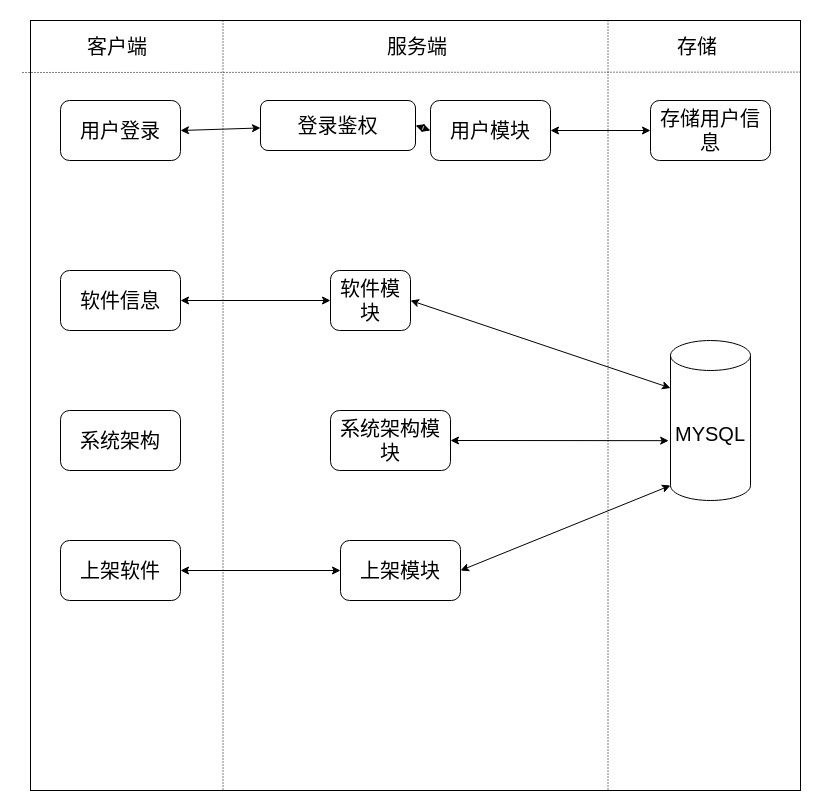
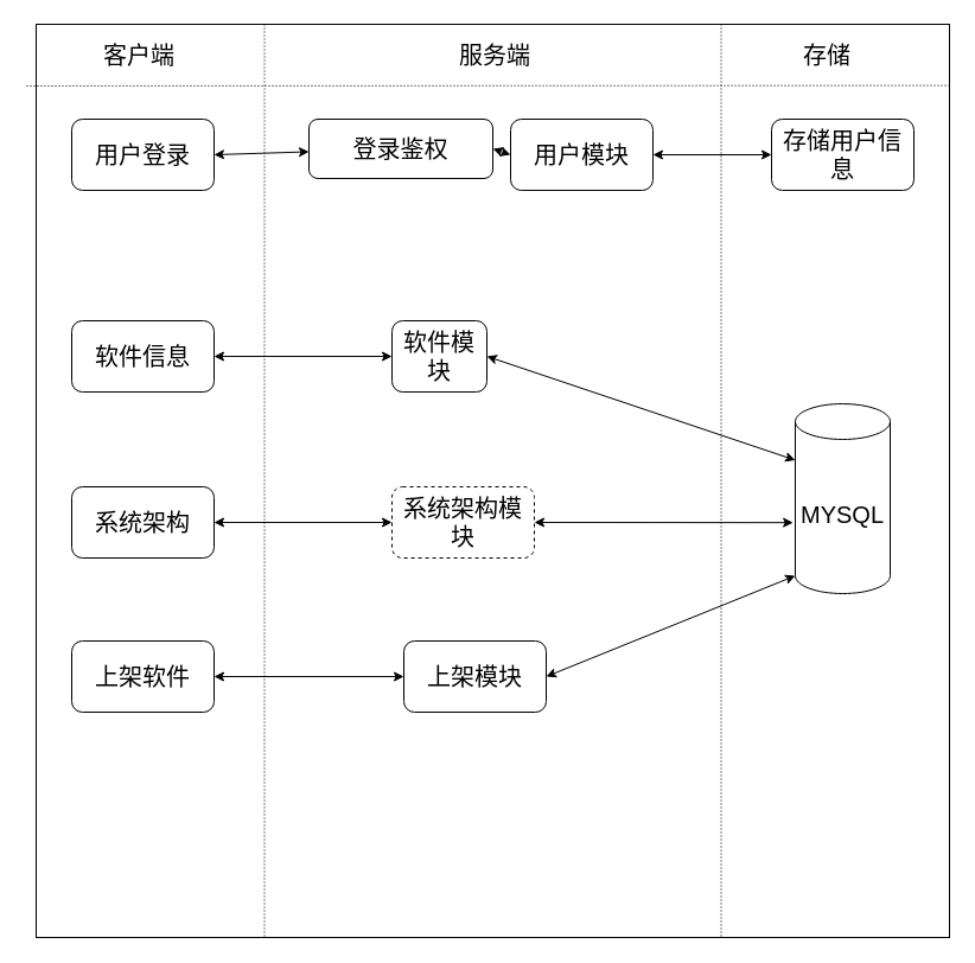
  <mxCell id="0" />
  <mxCell id="1" parent="0" />
  <mxCell id="2" value="" style="whiteSpace=wrap;html=1;aspect=fixed;" vertex="1" parent="1"><mxGeometry x="30" y="20" width="770" height="770" as="geometry" /></mxCell>
  <mxCell id="3" value="" style="endArrow=none;html=1;rounded=0;dashed=1;dashPattern=1 2;exitX=1;exitY=0.067;exitDx=0;exitDy=0;exitPerimeter=0;" edge="1" parent="1" source="2"><mxGeometry relative="1" as="geometry"><mxPoint x="340" y="430" as="sourcePoint" /><mxPoint x="20" y="72" as="targetPoint" /></mxGeometry></mxCell>
  <mxCell id="4" value="" style="endArrow=none;html=1;rounded=0;dashed=1;dashPattern=1 2;exitX=0.25;exitY=0;exitDx=0;exitDy=0;entryX=0.25;entryY=1;entryDx=0;entryDy=0;" edge="1" parent="1" source="2" target="2"><mxGeometry relative="1" as="geometry"><mxPoint x="310" y="330" as="sourcePoint" /><mxPoint x="230" y="790" as="targetPoint" /></mxGeometry></mxCell>
  <mxCell id="5" value="" style="endArrow=none;html=1;rounded=0;dashed=1;dashPattern=1 2;exitX=0.75;exitY=0;exitDx=0;exitDy=0;entryX=0.75;entryY=1;entryDx=0;entryDy=0;" edge="1" parent="1" source="2" target="2"><mxGeometry relative="1" as="geometry"><mxPoint x="390" y="340" as="sourcePoint" /><mxPoint x="550" y="340" as="targetPoint" /></mxGeometry></mxCell>
  <mxCell id="6" value="客户端" style="text;strokeColor=none;fillColor=none;align=left;verticalAlign=middle;spacingLeft=4;spacingRight=4;overflow=hidden;points=[[0,0.5],[1,0.5]];portConstraint=eastwest;rotatable=0;spacing=3;fontSize=20;" vertex="1" parent="1"><mxGeometry x="80" y="30" width="80" height="30" as="geometry" /></mxCell>
  <mxCell id="7" value="服务端" style="text;strokeColor=none;fillColor=none;align=left;verticalAlign=middle;spacingLeft=4;spacingRight=4;overflow=hidden;points=[[0,0.5],[1,0.5]];portConstraint=eastwest;rotatable=0;spacing=3;fontSize=20;" vertex="1" parent="1"><mxGeometry x="380" y="30" width="80" height="30" as="geometry" /></mxCell>
  <mxCell id="8" value="存储" style="text;strokeColor=none;fillColor=none;align=left;verticalAlign=middle;spacingLeft=4;spacingRight=4;overflow=hidden;points=[[0,0.5],[1,0.5]];portConstraint=eastwest;rotatable=0;spacing=3;fontSize=20;" vertex="1" parent="1"><mxGeometry x="670" y="30" width="80" height="30" as="geometry" /></mxCell>
  <mxCell id="9" value="用户登录" style="rounded=1;whiteSpace=wrap;html=1;fontSize=20;" vertex="1" parent="1"><mxGeometry x="60" y="100" width="120" height="60" as="geometry" /></mxCell>
  <mxCell id="10" value="登录鉴权" style="rounded=1;whiteSpace=wrap;html=1;fontSize=20;" vertex="1" parent="1"><mxGeometry x="260" y="100" width="155" height="50" as="geometry" /></mxCell>
  <mxCell id="11" value="用户模块" style="rounded=1;whiteSpace=wrap;html=1;fontSize=20;" vertex="1" parent="1"><mxGeometry x="430" y="100" width="120" height="60" as="geometry" /></mxCell>
  <mxCell id="12" value="存储用户信息" style="rounded=1;whiteSpace=wrap;html=1;fontSize=20;" vertex="1" parent="1"><mxGeometry x="650" y="100" width="120" height="60" as="geometry" /></mxCell>
  <mxCell id="13" value="MYSQL" style="shape=cylinder3;whiteSpace=wrap;html=1;boundedLbl=1;backgroundOutline=1;size=15;fontSize=20;" vertex="1" parent="1"><mxGeometry x="670" y="340" width="80" height="160" as="geometry" /></mxCell>
  <mxCell id="14" value="软件信息" style="rounded=1;whiteSpace=wrap;html=1;fontSize=20;" vertex="1" parent="1"><mxGeometry x="60" y="270" width="120" height="60" as="geometry" /></mxCell>
  <mxCell id="15" value="软件模块" style="rounded=1;whiteSpace=wrap;html=1;fontSize=20;" vertex="1" parent="1"><mxGeometry x="330" y="270" width="80" height="60" as="geometry" /></mxCell>
  <mxCell id="16" value="" style="endArrow=classic;startArrow=classic;html=1;rounded=0;fontSize=20;exitX=1;exitY=0.5;exitDx=0;exitDy=0;" edge="1" parent="1" source="9" target="10"><mxGeometry width="50" height="50" relative="1" as="geometry"><mxPoint x="380" y="370" as="sourcePoint" /><mxPoint x="430" y="320" as="targetPoint" /></mxGeometry></mxCell>
  <mxCell id="17" value="" style="endArrow=classic;startArrow=classic;html=1;rounded=0;fontSize=20;exitX=1;exitY=0.5;exitDx=0;exitDy=0;entryX=0;entryY=0.5;entryDx=0;entryDy=0;" edge="1" parent="1" source="11" target="12"><mxGeometry width="50" height="50" relative="1" as="geometry"><mxPoint x="380" y="370" as="sourcePoint" /><mxPoint x="430" y="320" as="targetPoint" /></mxGeometry></mxCell>
  <mxCell id="18" value="" style="endArrow=classic;startArrow=classic;html=1;rounded=0;fontSize=20;exitX=1;exitY=0.5;exitDx=0;exitDy=0;entryX=0;entryY=0.5;entryDx=0;entryDy=0;" edge="1" parent="1" source="10" target="11"><mxGeometry width="50" height="50" relative="1" as="geometry"><mxPoint x="380" y="370" as="sourcePoint" /><mxPoint x="430" y="320" as="targetPoint" /></mxGeometry></mxCell>
  <mxCell id="19" value="" style="endArrow=classic;startArrow=classic;html=1;rounded=0;fontSize=20;exitX=1;exitY=0.5;exitDx=0;exitDy=0;entryX=0;entryY=0.5;entryDx=0;entryDy=0;" edge="1" parent="1" source="14" target="15"><mxGeometry width="50" height="50" relative="1" as="geometry"><mxPoint x="380" y="370" as="sourcePoint" /><mxPoint x="430" y="320" as="targetPoint" /></mxGeometry></mxCell>
  <mxCell id="20" value="" style="endArrow=classic;startArrow=classic;html=1;rounded=0;fontSize=20;exitX=1;exitY=0.5;exitDx=0;exitDy=0;entryX=0;entryY=0;entryDx=0;entryDy=47.5;entryPerimeter=0;" edge="1" parent="1" source="15" target="13"><mxGeometry width="50" height="50" relative="1" as="geometry"><mxPoint x="380" y="370" as="sourcePoint" /><mxPoint x="430" y="320" as="targetPoint" /></mxGeometry></mxCell>
  <mxCell id="21" value="系统架构" style="rounded=1;whiteSpace=wrap;html=1;fontSize=20;" vertex="1" parent="1"><mxGeometry x="60" y="410" width="120" height="60" as="geometry" /></mxCell>
- <mxCell id="22" value="系统架构模块" style="rounded=1;whiteSpace=wrap;html=1;fontSize=20;" vertex="1" parent="1"><mxGeometry x="330" y="410" width="120" height="60" as="geometry" /></mxCell>
+ <mxCell id="22" value="系统架构模块" style="rounded=1;whiteSpace=wrap;html=1;fontSize=20;dashed=1;" vertex="1" parent="1"><mxGeometry x="330" y="410" width="120" height="60" as="geometry" /></mxCell>
  <mxCell id="23" value="" style="endArrow=classic;startArrow=classic;html=1;rounded=0;fontSize=20;exitX=-0.023;exitY=0.626;exitDx=0;exitDy=0;exitPerimeter=0;entryX=1;entryY=0.5;entryDx=0;entryDy=0;" edge="1" parent="1" source="13" target="22"><mxGeometry width="50" height="50" relative="1" as="geometry"><mxPoint x="380" y="370" as="sourcePoint" /><mxPoint x="430" y="320" as="targetPoint" /></mxGeometry></mxCell>
+ <mxCell id="24" value="" style="endArrow=classic;startArrow=classic;html=1;rounded=0;fontSize=20;exitX=1;exitY=0.5;exitDx=0;exitDy=0;entryX=0;entryY=0.5;entryDx=0;entryDy=0;" edge="1" parent="1" source="21" target="22"><mxGeometry width="50" height="50" relative="1" as="geometry"><mxPoint x="380" y="370" as="sourcePoint" /><mxPoint x="430" y="320" as="targetPoint" /></mxGeometry></mxCell>
  <mxCell id="25" value="上架软件" style="rounded=1;whiteSpace=wrap;html=1;fontSize=20;" vertex="1" parent="1"><mxGeometry x="60" y="540" width="120" height="60" as="geometry" /></mxCell>
  <mxCell id="26" value="上架模块" style="rounded=1;whiteSpace=wrap;html=1;fontSize=20;" vertex="1" parent="1"><mxGeometry x="340" y="540" width="120" height="60" as="geometry" /></mxCell>
  <mxCell id="27" value="" style="endArrow=classic;startArrow=classic;html=1;rounded=0;fontSize=20;exitX=1;exitY=0.5;exitDx=0;exitDy=0;entryX=0;entryY=0.5;entryDx=0;entryDy=0;" edge="1" parent="1" source="25" target="26"><mxGeometry width="50" height="50" relative="1" as="geometry"><mxPoint x="380" y="560" as="sourcePoint" /><mxPoint x="430" y="510" as="targetPoint" /></mxGeometry></mxCell>
  <mxCell id="28" value="" style="endArrow=classic;startArrow=classic;html=1;rounded=0;fontSize=20;exitX=1;exitY=0.5;exitDx=0;exitDy=0;entryX=0;entryY=1;entryDx=0;entryDy=-15;entryPerimeter=0;" edge="1" parent="1" source="26" target="13"><mxGeometry width="50" height="50" relative="1" as="geometry"><mxPoint x="380" y="560" as="sourcePoint" /><mxPoint x="430" y="510" as="targetPoint" /></mxGeometry></mxCell>
